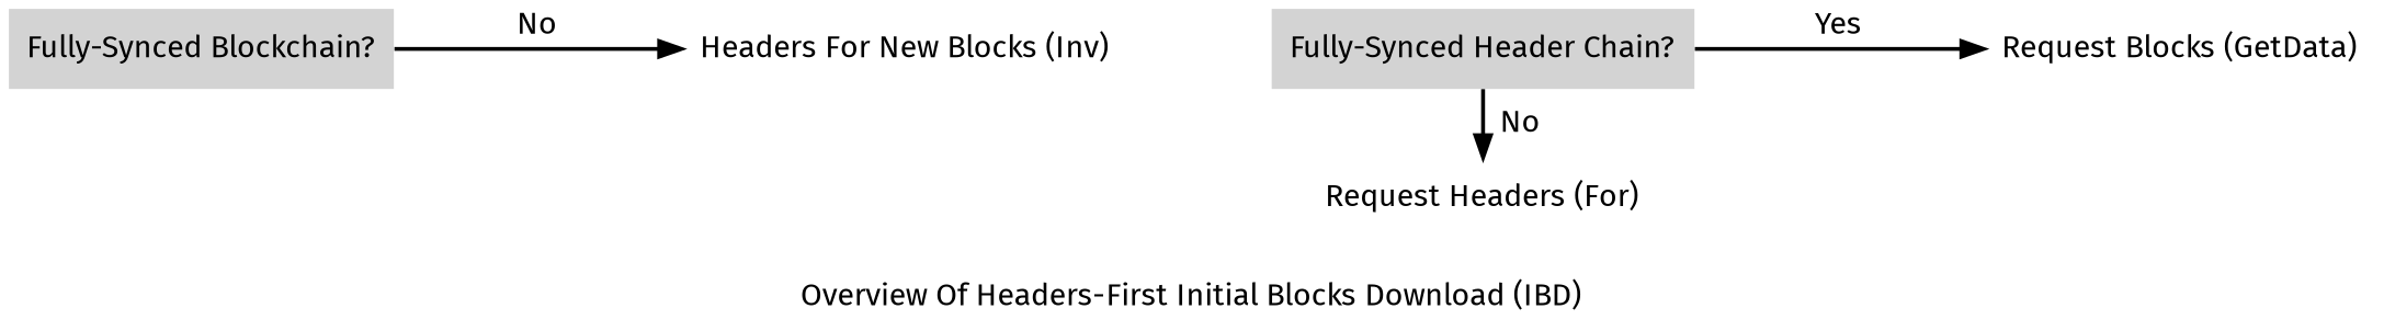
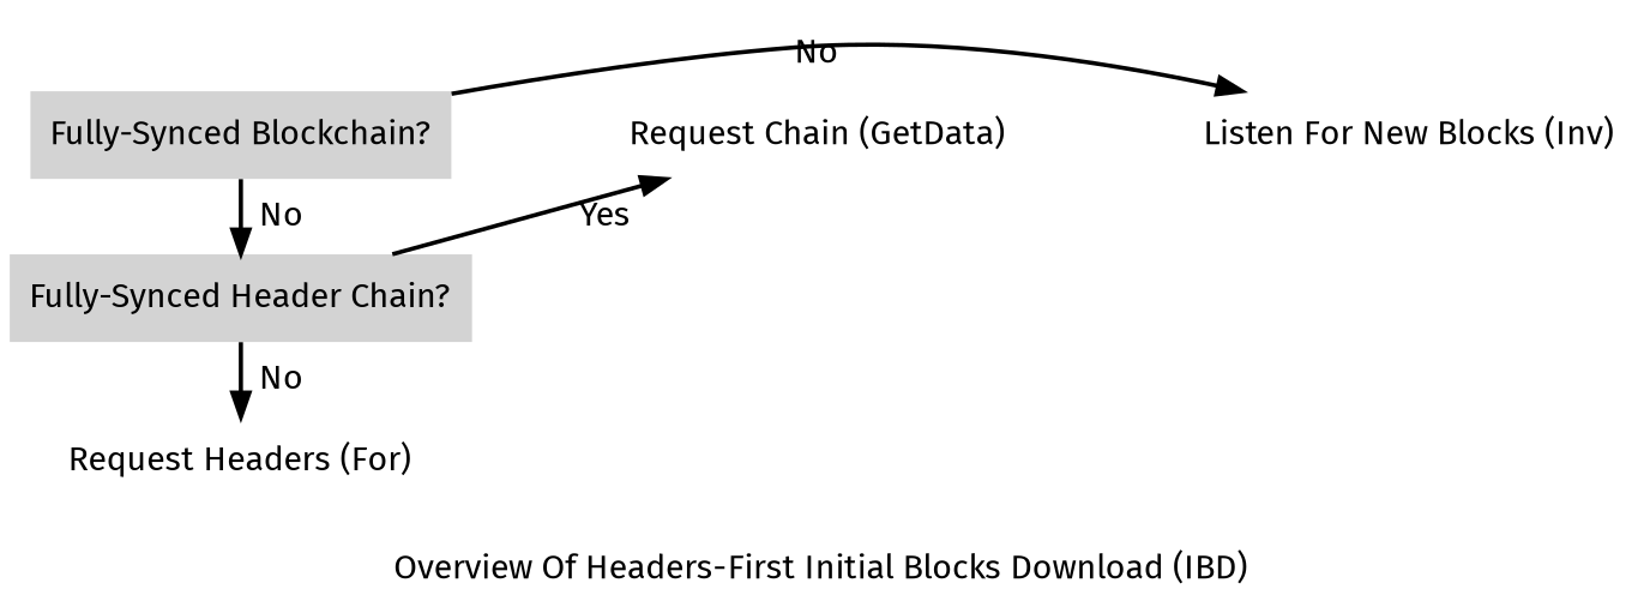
  digraph {
    fontname="Fira Sans"
    label="\ \nOverview Of Headers-First Initial Blocks Download (IBD)"
    nodesep=0.9
    penwidth=1.75
    rankdir=TB
    ranksep=0.2
    splines=true
    node [fontname="Fira Sans" penwidth=1.75 shape=none]
    edge [fontname="Fira Sans" penwidth=1.75]
    n1 [label="Fully-Synced Blockchain?" style=filled]
    n2 [label="Fully-Synced Header Chain?" style=filled]
-   n3 [label="Headers For New Blocks (Inv)"]
-   n4 [label="Request Blocks (GetData)"]
+   n3 [label="Listen For New Blocks (Inv)"]
+   n4 [label="Request Chain (GetData)"]
    n5 [label="Request Headers (For)"]
+   n1 -> n2 [label="  No"]
    n1 -> n3 [constraint=false label=No]
    n2 -> n4 [constraint=false label=Yes]
    n2 -> n5 [label="  No"]
  }
